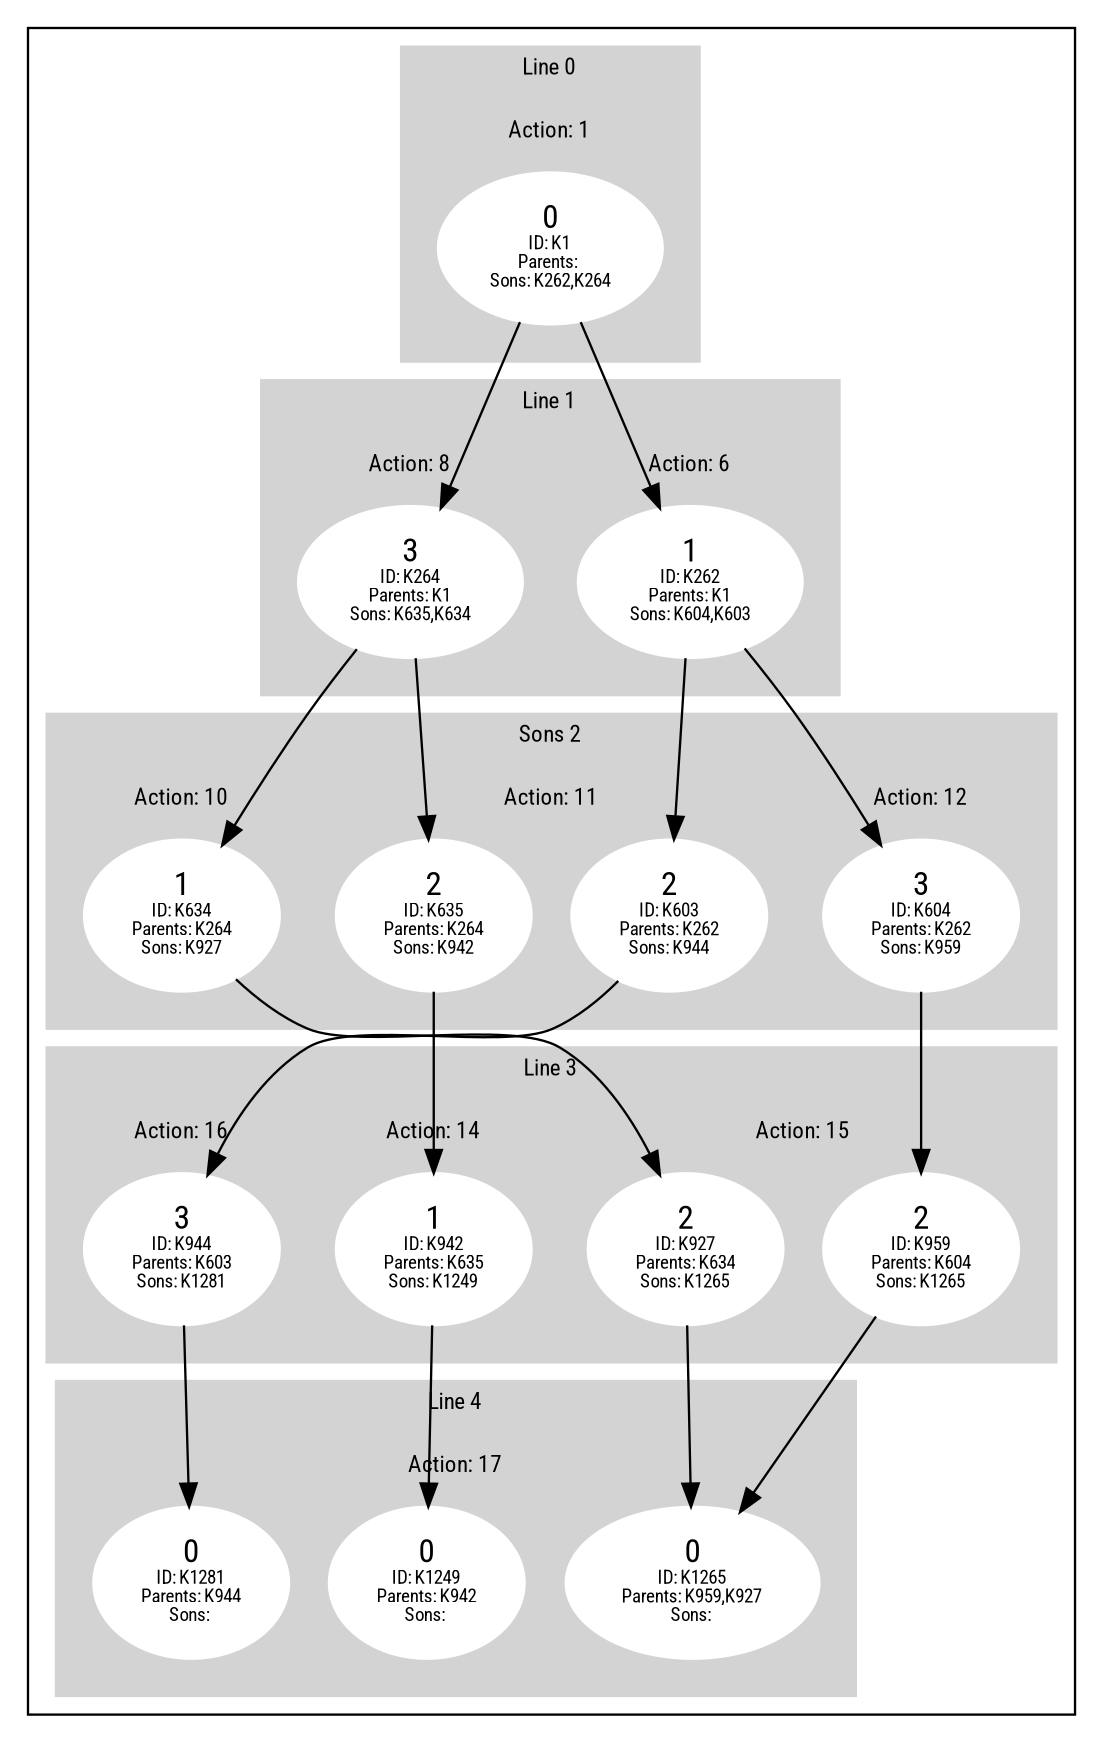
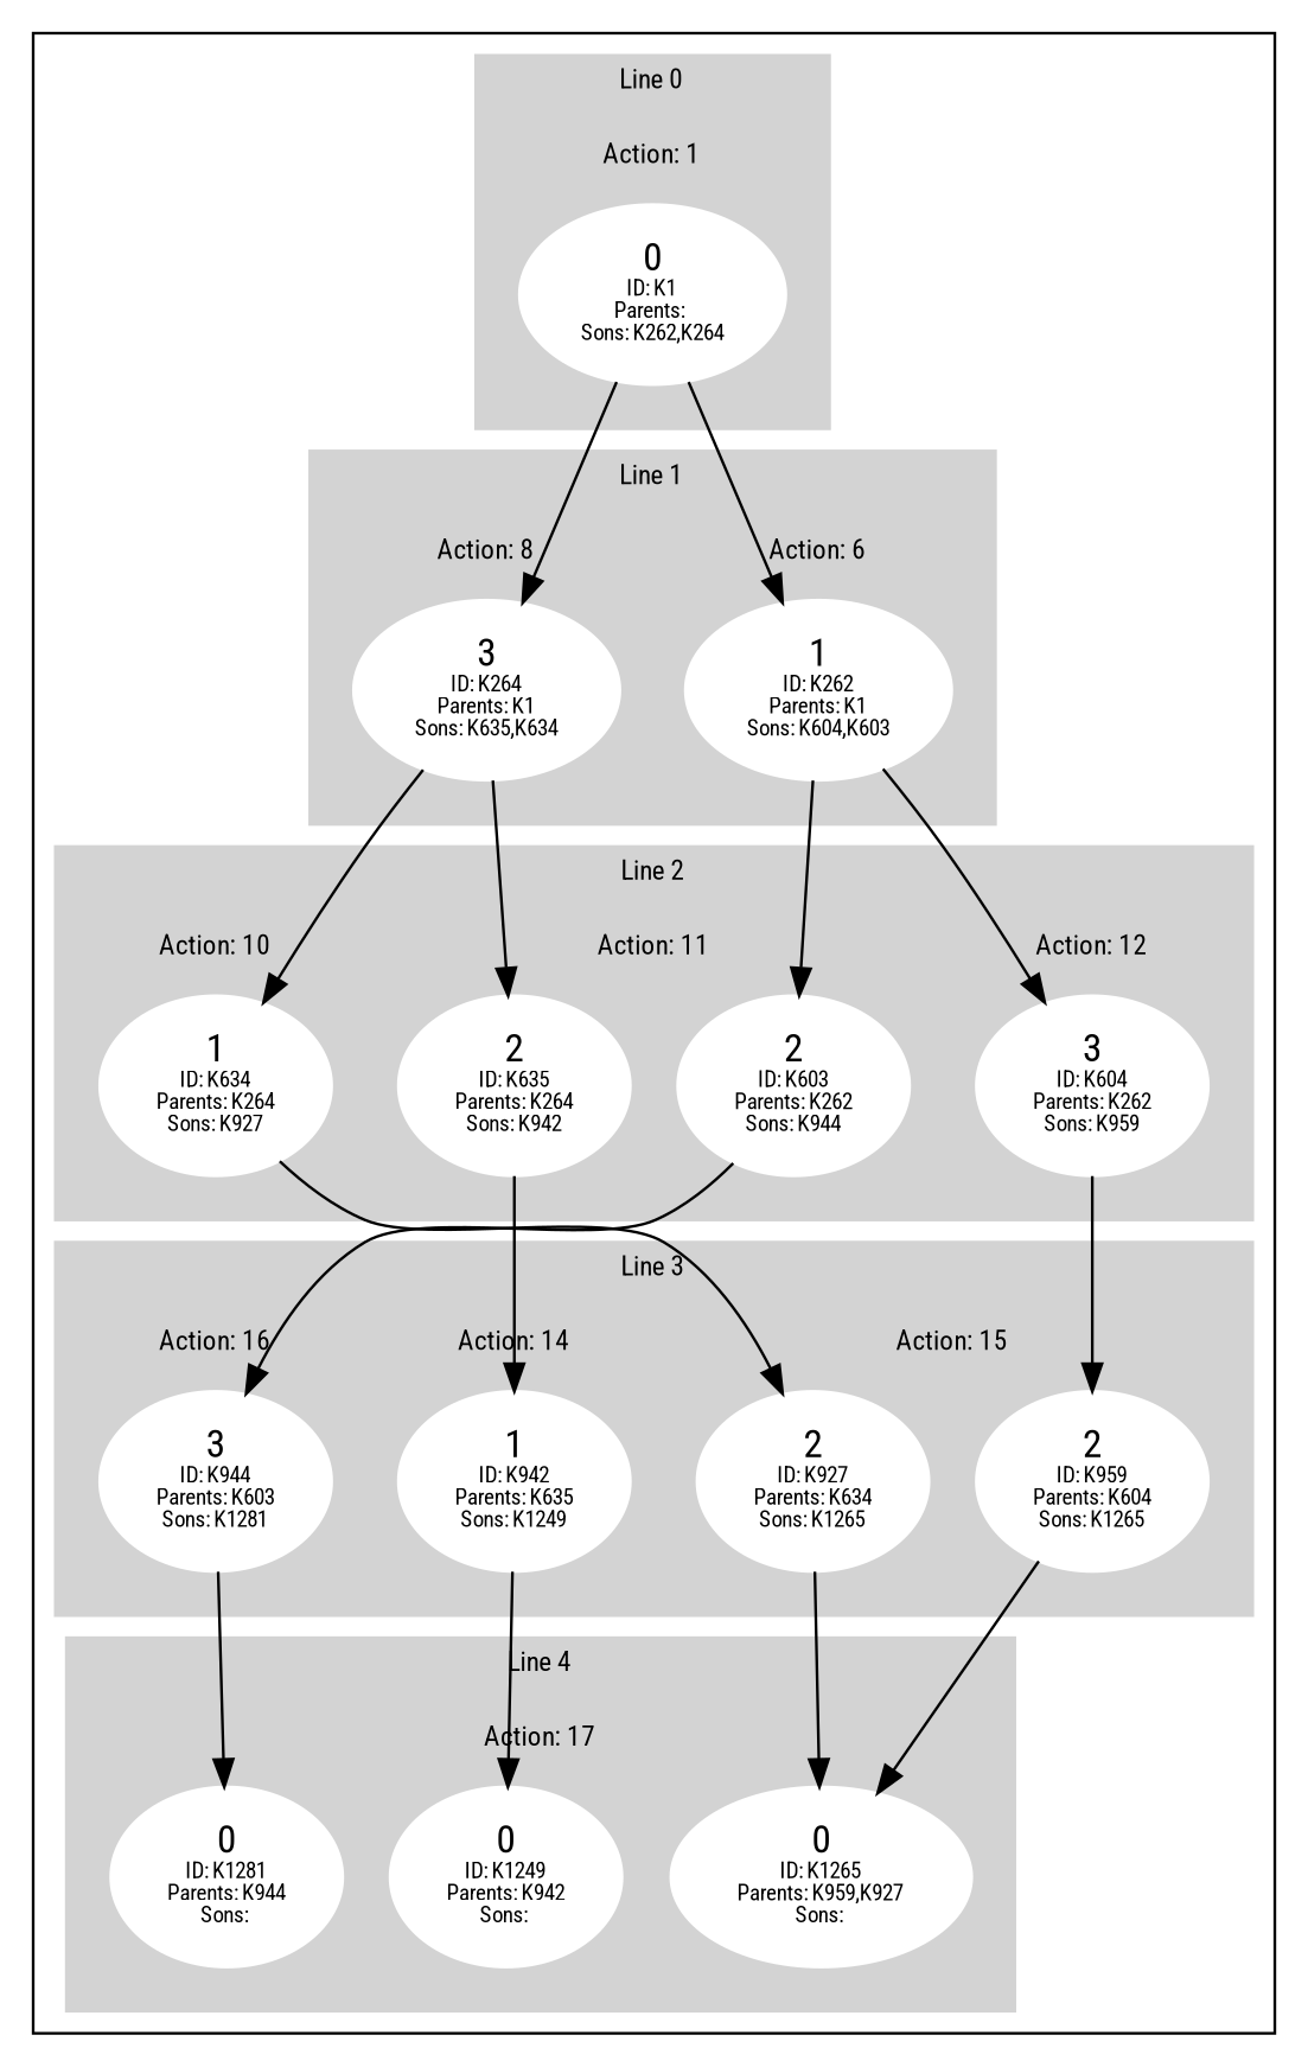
  digraph {
    fontname="Roboto Condensed"
    node [color=white style=filled fontname="Roboto Condensed"]
    edge [fontname="Roboto Condensed"]
    n1 [label=<0<BR /><FONT POINT-SIZE="8">ID: K1</FONT><BR /><FONT POINT-SIZE="8">Parents: </FONT><BR /><FONT POINT-SIZE="8">Sons: K262,K264</FONT>>]
    n2 [label=<0<BR /><FONT POINT-SIZE="8">ID: K1265</FONT><BR /><FONT POINT-SIZE="8">Parents: K959,K927</FONT><BR /><FONT POINT-SIZE="8">Sons: </FONT>>]
    n3 [label=<0<BR /><FONT POINT-SIZE="8">ID: K1281</FONT><BR /><FONT POINT-SIZE="8">Parents: K944</FONT><BR /><FONT POINT-SIZE="8">Sons: </FONT>>]
    n4 [label=<0<BR /><FONT POINT-SIZE="8">ID: K1249</FONT><BR /><FONT POINT-SIZE="8">Parents: K942</FONT><BR /><FONT POINT-SIZE="8">Sons: </FONT>>]
    n5 [label=<3<BR /><FONT POINT-SIZE="8">ID: K604</FONT><BR /><FONT POINT-SIZE="8">Parents: K262</FONT><BR /><FONT POINT-SIZE="8">Sons: K959</FONT>>]
    n6 [label=<2<BR /><FONT POINT-SIZE="8">ID: K635</FONT><BR /><FONT POINT-SIZE="8">Parents: K264</FONT><BR /><FONT POINT-SIZE="8">Sons: K942</FONT>>]
    n7 [label=<2<BR /><FONT POINT-SIZE="8">ID: K603</FONT><BR /><FONT POINT-SIZE="8">Parents: K262</FONT><BR /><FONT POINT-SIZE="8">Sons: K944</FONT>>]
    n8 [label=<1<BR /><FONT POINT-SIZE="8">ID: K634</FONT><BR /><FONT POINT-SIZE="8">Parents: K264</FONT><BR /><FONT POINT-SIZE="8">Sons: K927</FONT>>]
    n9 [label=<3<BR /><FONT POINT-SIZE="8">ID: K944</FONT><BR /><FONT POINT-SIZE="8">Parents: K603</FONT><BR /><FONT POINT-SIZE="8">Sons: K1281</FONT>>]
    n10 [label=<2<BR /><FONT POINT-SIZE="8">ID: K959</FONT><BR /><FONT POINT-SIZE="8">Parents: K604</FONT><BR /><FONT POINT-SIZE="8">Sons: K1265</FONT>>]
    n11 [label=<2<BR /><FONT POINT-SIZE="8">ID: K927</FONT><BR /><FONT POINT-SIZE="8">Parents: K634</FONT><BR /><FONT POINT-SIZE="8">Sons: K1265</FONT>>]
    n12 [label=<1<BR /><FONT POINT-SIZE="8">ID: K942</FONT><BR /><FONT POINT-SIZE="8">Parents: K635</FONT><BR /><FONT POINT-SIZE="8">Sons: K1249</FONT>>]
    n13 [label=<1<BR /><FONT POINT-SIZE="8">ID: K262</FONT><BR /><FONT POINT-SIZE="8">Parents: K1</FONT><BR /><FONT POINT-SIZE="8">Sons: K604,K603</FONT>>]
    n14 [label=<3<BR /><FONT POINT-SIZE="8">ID: K264</FONT><BR /><FONT POINT-SIZE="8">Parents: K1</FONT><BR /><FONT POINT-SIZE="8">Sons: K635,K634</FONT>>]
    subgraph cluster_1 {
      subgraph cluster_2 {
        color=lightgrey
        fontsize=10
        label="Line 0"
        style=filled
        subgraph cluster_3 {
          color=lightgrey
          fontsize=10
          label="Action: 1"
          style=filled
          n1
        }
      }
      subgraph cluster_4 {
        color=lightgrey
        fontsize=10
        label="Line 4"
        style=filled
        subgraph cluster_5 {
          color=lightgrey
          fontsize=10
          label="Action: 17"
          style=filled
          n2
          n3
          n4
        }
      }
      subgraph cluster_6 {
        color=lightgrey
        fontsize=10
-       label="Sons 2"
+       label="Line 2"
        style=filled
        subgraph cluster_7 {
          color=lightgrey
          fontsize=10
          label="Action: 12"
          style=filled
          n5
        }
        subgraph cluster_8 {
          color=lightgrey
          fontsize=10
          label="Action: 11"
          style=filled
          n6
          n7
        }
        subgraph cluster_9 {
          color=lightgrey
          fontsize=10
          label="Action: 10"
          style=filled
          n8
        }
      }
      subgraph cluster_10 {
        color=lightgrey
        fontsize=10
        label="Line 3"
        style=filled
        subgraph cluster_11 {
          color=lightgrey
          fontsize=10
          label="Action: 16"
          style=filled
          n9
        }
        subgraph cluster_12 {
          color=lightgrey
          fontsize=10
          label="Action: 15"
          style=filled
          n10
          n11
        }
        subgraph cluster_13 {
          color=lightgrey
          fontsize=10
          label="Action: 14"
          style=filled
          n12
        }
      }
      subgraph cluster_14 {
        color=lightgrey
        fontsize=10
        label="Line 1"
        style=filled
        subgraph cluster_15 {
          color=lightgrey
          fontsize=10
          label="Action: 6"
          style=filled
          n13
        }
        subgraph cluster_16 {
          color=lightgrey
          fontsize=10
          label="Action: 8"
          style=filled
          n14
        }
      }
    }
    n1 -> n13
    n1 -> n14
    n5 -> n10
    n6 -> n12
    n7 -> n9
    n8 -> n11
    n9 -> n3
    n10 -> n2
    n11 -> n2
    n12 -> n4
    n13 -> n5
    n13 -> n7
    n14 -> n6
    n14 -> n8
  }
